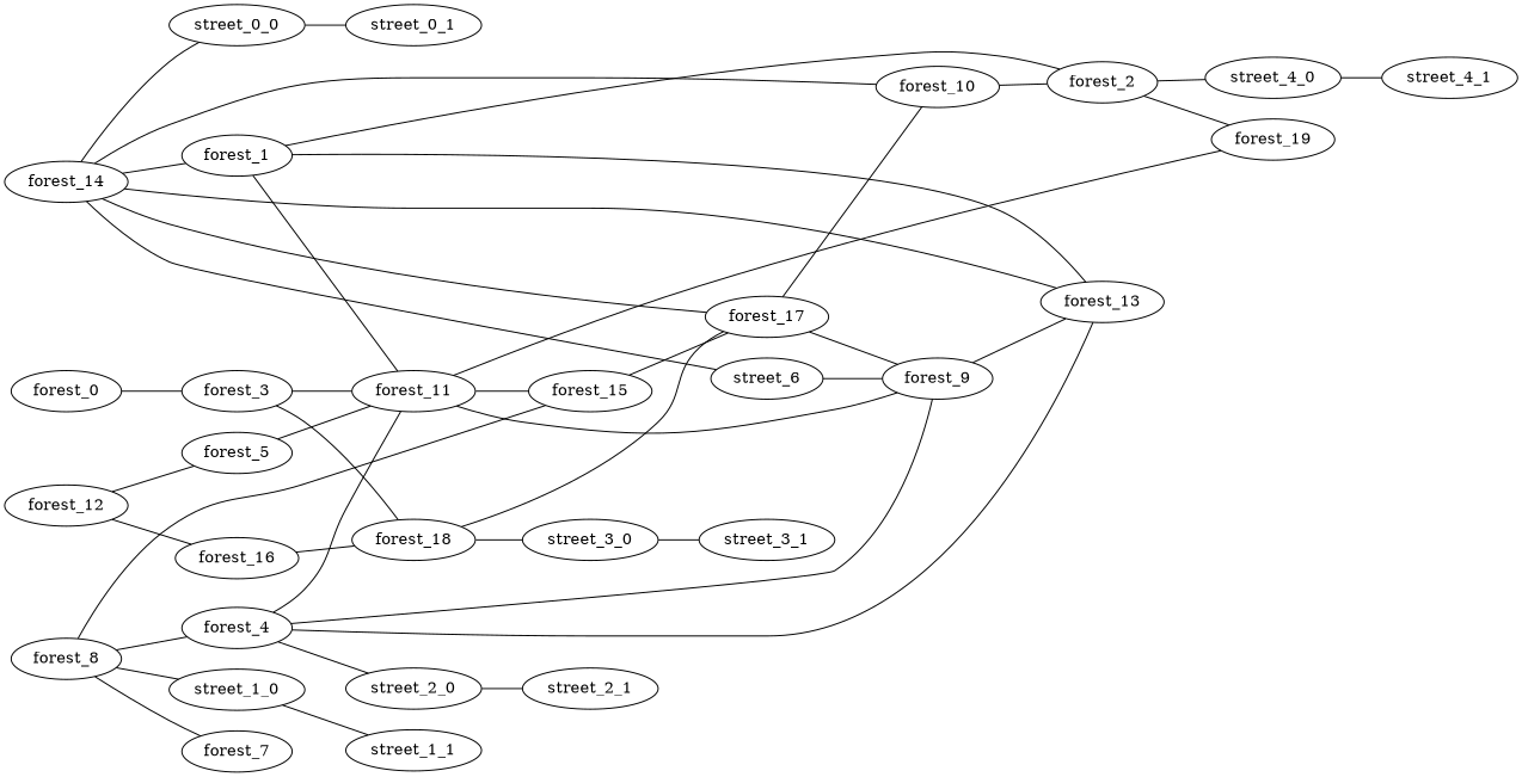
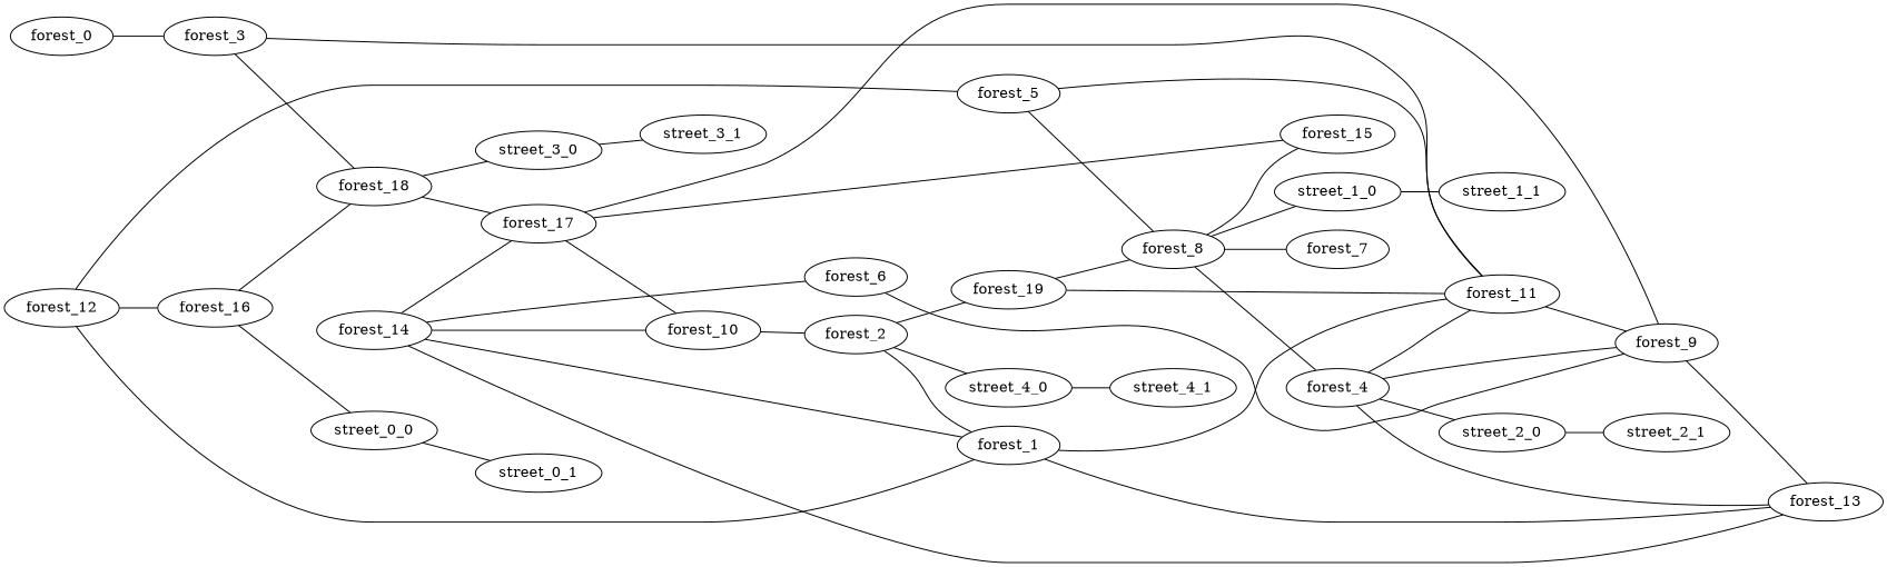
  graph {
    rankdir=LR
    forest_14
-   forest_6 [label=street_6]
+   forest_6
    forest_1
    forest_17
    street_0_0
    forest_9
    forest_11
    forest_13
    forest_10
    street_0_1
    forest_8
    forest_4
    forest_7
    forest_15
    street_1_0
    street_2_0
    street_1_1
    street_2_1
    forest_18
    street_3_0
    street_3_1
    forest_2
    forest_19
    street_4_0
    street_4_1
    forest_12
    forest_5
    forest_16
    forest_3
    forest_0
    forest_14 -- forest_6
    forest_14 -- forest_1
    forest_14 -- forest_17
-   forest_14 -- street_0_0
+   forest_16 -- street_0_0
    forest_6 -- forest_9
    forest_1 -- forest_11
    forest_1 -- forest_13
    forest_17 -- forest_9
    forest_17 -- forest_10
    street_0_0 -- street_0_1
    forest_9 -- forest_13
    forest_11 -- forest_9
-   forest_11 -- forest_15
    forest_13 -- forest_14
    forest_10 -- forest_14
    forest_10 -- forest_2
    forest_8 -- forest_4
    forest_8 -- forest_7
    forest_8 -- forest_15
    forest_8 -- street_1_0
    forest_4 -- forest_9
    forest_4 -- forest_11
    forest_4 -- forest_13
    forest_4 -- street_2_0
    forest_15 -- forest_17
    street_1_0 -- street_1_1
    street_2_0 -- street_2_1
    forest_18 -- forest_17
    forest_18 -- street_3_0
    street_3_0 -- street_3_1
    forest_2 -- forest_1
    forest_2 -- forest_19
    forest_2 -- street_4_0
    forest_19 -- forest_11
+   forest_19 -- forest_8
    street_4_0 -- street_4_1
+   forest_12 -- forest_1
    forest_12 -- forest_5
    forest_12 -- forest_16
    forest_5 -- forest_11
+   forest_5 -- forest_8
    forest_16 -- forest_18
    forest_3 -- forest_11
    forest_3 -- forest_18
    forest_0 -- forest_3
  }
